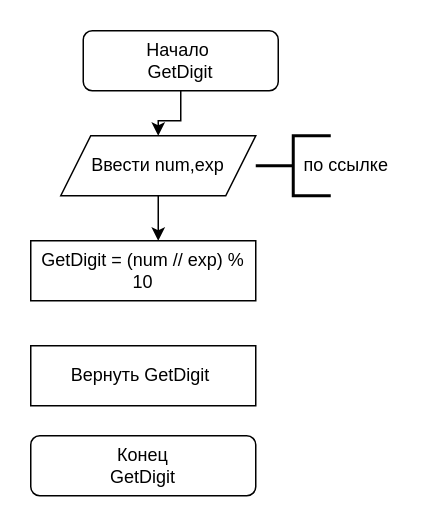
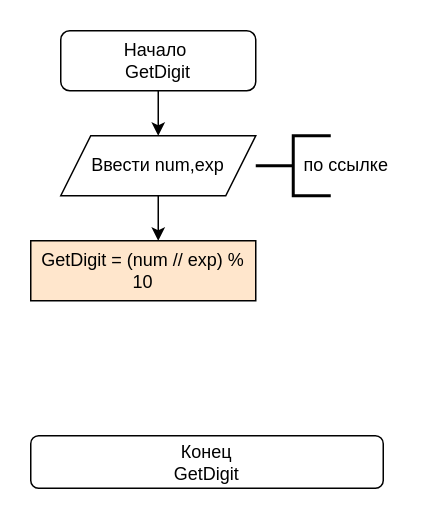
  <mxCell id="0" />
  <mxCell id="1" parent="0" />
  <mxCell id="2" style="edgeStyle=orthogonalEdgeStyle;rounded=0;orthogonalLoop=1;jettySize=auto;html=1;" edge="1" parent="1" source="3" target="5"><mxGeometry relative="1" as="geometry"><mxPoint x="105" y="110" as="targetPoint" /></mxGeometry></mxCell>
- <mxCell id="3" value="Начало&amp;nbsp;&lt;div&gt;GetDigit&lt;/div&gt;" style="rounded=1;whiteSpace=wrap;html=1;" vertex="1" parent="1"><mxGeometry x="55" y="20" width="130" height="40" as="geometry" /></mxCell>
+ <mxCell id="3" value="Начало&amp;nbsp;&lt;div&gt;GetDigit&lt;/div&gt;" style="rounded=1;whiteSpace=wrap;html=1;" vertex="1" parent="1"><mxGeometry x="40" y="20" width="130" height="40" as="geometry" /></mxCell>
  <mxCell id="4" style="edgeStyle=orthogonalEdgeStyle;rounded=0;orthogonalLoop=1;jettySize=auto;html=1;" edge="1" parent="1" source="5"><mxGeometry relative="1" as="geometry"><mxPoint x="105" y="160" as="targetPoint" /></mxGeometry></mxCell>
  <mxCell id="5" value="Ввести num,exp" style="shape=parallelogram;perimeter=parallelogramPerimeter;whiteSpace=wrap;html=1;fixedSize=1;" vertex="1" parent="1"><mxGeometry x="40" y="90" width="130" height="40" as="geometry" /></mxCell>
- <mxCell id="6" value="GetDigit = (num // exp) % 10" style="rounded=0;whiteSpace=wrap;html=1;" vertex="1" parent="1"><mxGeometry x="20" y="160" width="150" height="40" as="geometry" /></mxCell>
- <mxCell id="7" value="Конец&lt;div&gt;GetDigit&lt;/div&gt;" style="rounded=1;whiteSpace=wrap;html=1;" vertex="1" parent="1"><mxGeometry x="20" y="290" width="150" height="40" as="geometry" /></mxCell>
- <mxCell id="8" value="Вернуть GetDigit&amp;nbsp;" style="rounded=0;whiteSpace=wrap;html=1;" vertex="1" parent="1"><mxGeometry x="20" y="230" width="150" height="40" as="geometry" /></mxCell>
+ <mxCell id="6" value="GetDigit = (num // exp) % 10" style="rounded=0;whiteSpace=wrap;html=1;fillColor=#ffe6cc;" vertex="1" parent="1"><mxGeometry x="20" y="160" width="150" height="40" as="geometry" /></mxCell>
+ <mxCell id="7" value="Конец&lt;div&gt;GetDigit&lt;/div&gt;" style="rounded=1;whiteSpace=wrap;html=1;" vertex="1" parent="1"><mxGeometry x="20" y="290" width="235" height="35" as="geometry" /></mxCell>
  <mxCell id="9" value="" style="strokeWidth=2;html=1;shape=mxgraph.flowchart.annotation_2;align=left;labelPosition=right;pointerEvents=1;" vertex="1" parent="1"><mxGeometry x="170" y="90" width="50" height="40" as="geometry" /></mxCell>
  <mxCell id="10" value="по ссылке" style="text;html=1;align=center;verticalAlign=middle;resizable=0;points=[];autosize=1;strokeColor=none;fillColor=none;" vertex="1" parent="1"><mxGeometry x="190" y="95" width="80" height="30" as="geometry" /></mxCell>
